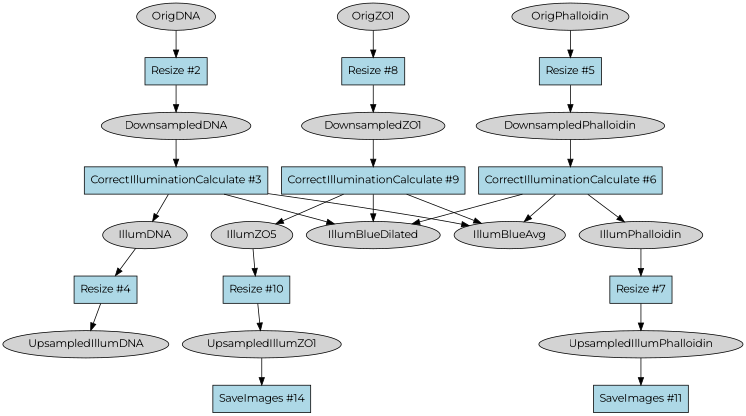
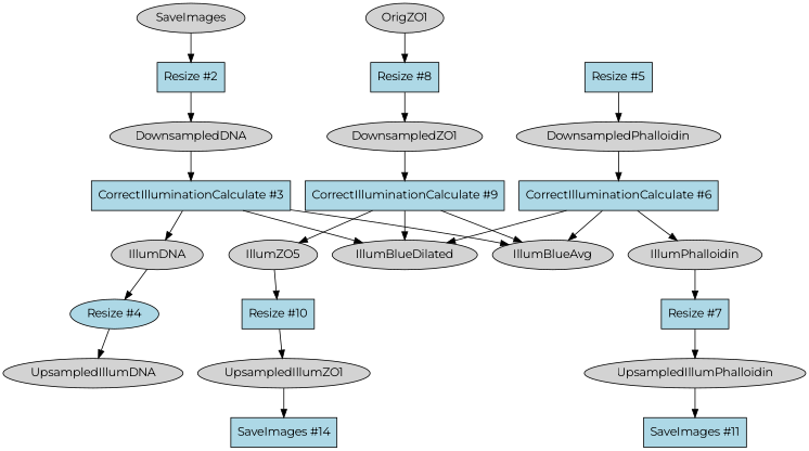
  strict digraph {
    fontname=Montserrat
    node [fillcolor=lightgray fontname=Montserrat shape=ellipse style=filled type=image]
    edge [fontname=Montserrat type=image_output]
    n1 [enabled=True fillcolor=lightblue label="CorrectIlluminationCalculate #6" module_name=CorrectIlluminationCalculate module_num=6 original_num=6 shape=box stable_id=CorrectIlluminationCalculate_88838d5b type=module]
    n2 [label=IllumBlueAvg]
    n3 [label=IllumBlueDilated]
    n4 [label=IllumPhalloidin]
    n5 [enabled=True fillcolor=lightblue label="Resize #7" module_name=Resize module_num=7 original_num=7 shape=box stable_id=Resize_fa523f68 type=module]
    n6 [enabled=True fillcolor=lightblue label="CorrectIlluminationCalculate #3" module_name=CorrectIlluminationCalculate module_num=3 original_num=3 shape=box stable_id=CorrectIlluminationCalculate_bb68bc41 type=module]
    n7 [label=IllumDNA]
-   n8 [enabled=True fillcolor=lightblue label="Resize #4" module_name=Resize module_num=4 original_num=4 shape=box stable_id=Resize_742079f1 type=module]
+   n8 [enabled=True fillcolor=lightblue label="Resize #4" module_name=Resize module_num=4 original_num=4 stable_id=Resize_742079f1 type=module]
    n9 [enabled=True fillcolor=lightblue label="CorrectIlluminationCalculate #9" module_name=CorrectIlluminationCalculate module_num=9 original_num=9 shape=box stable_id=CorrectIlluminationCalculate_c8dcf122 type=module]
    n10 [label=IllumZO5]
    n11 [enabled=True fillcolor=lightblue label="Resize #10" module_name=Resize module_num=10 original_num=10 shape=box stable_id=Resize_ffe705f1 type=module]
    n12 [enabled=True fillcolor=lightblue label="Resize #8" module_name=Resize module_num=8 original_num=8 shape=box stable_id=Resize_5967d69a type=module]
    n13 [label=DownsampledZO1]
    n14 [enabled=True fillcolor=lightblue label="Resize #5" module_name=Resize module_num=5 original_num=5 shape=box stable_id=Resize_63f60b8c type=module]
    n15 [label=DownsampledPhalloidin]
    n16 [label=UpsampledIllumDNA]
    n17 [enabled=True fillcolor=lightblue label="Resize #2" module_name=Resize module_num=2 original_num=2 shape=box stable_id=Resize_b51e1bdc type=module]
    n18 [label=DownsampledDNA]
    n19 [label=UpsampledIllumPhalloidin]
    n20 [enabled=True fillcolor=lightblue label="SaveImages #11" module_name=SaveImages module_num=11 original_num=11 shape=box stable_id=SaveImages_3682dd98 type=module]
    n21 [label=UpsampledIllumZO1]
    n22 [enabled=True fillcolor=lightblue label="SaveImages #14" module_name=SaveImages module_num=14 original_num=14 shape=box stable_id=SaveImages_69d416ce type=module]
-   n23 [label=OrigDNA]
-   n24 [label=OrigPhalloidin]
+   n23 [label=SaveImages]
    n25 [label=OrigZO1]
    n1 -> n2
    n1 -> n3
    n1 -> n4
    n4 -> n5 [type=image_input]
    n5 -> n19
    n6 -> n2
    n6 -> n3
    n6 -> n7
    n7 -> n8 [type=image_input]
    n8 -> n16
    n9 -> n2
    n9 -> n3
    n9 -> n10
    n10 -> n11 [type=image_input]
    n11 -> n21
    n12 -> n13
    n13 -> n9 [type=image_input]
    n14 -> n15
    n15 -> n1 [type=image_input]
    n17 -> n18
    n18 -> n6 [type=image_input]
    n19 -> n20 [type=image_input]
    n21 -> n22 [type=image_input]
    n23 -> n17 [type=image_input]
-   n24 -> n14 [type=image_input]
    n25 -> n12 [type=image_input]
  }
